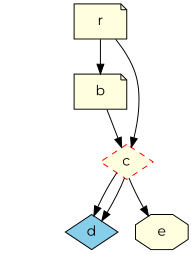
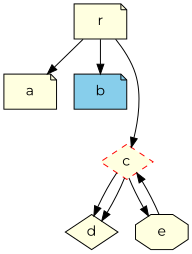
  digraph {
    fontname=Montserrat
    node [fillcolor=lightyellow fontname=Montserrat shape=note style=filled]
    edge [fontname=Montserrat]
    r
-   b
+   a
+   b [fillcolor=skyblue]
    c [color=red shape=diamond style="dashed,filled"]
-   d [fillcolor=skyblue shape=diamond]
+   d [shape=diamond]
    e [shape=octagon]
+   r -> a
    r -> b
    r -> c
    c -> d
    c -> d
    c -> e
-   b -> c
+   e -> c
  }
